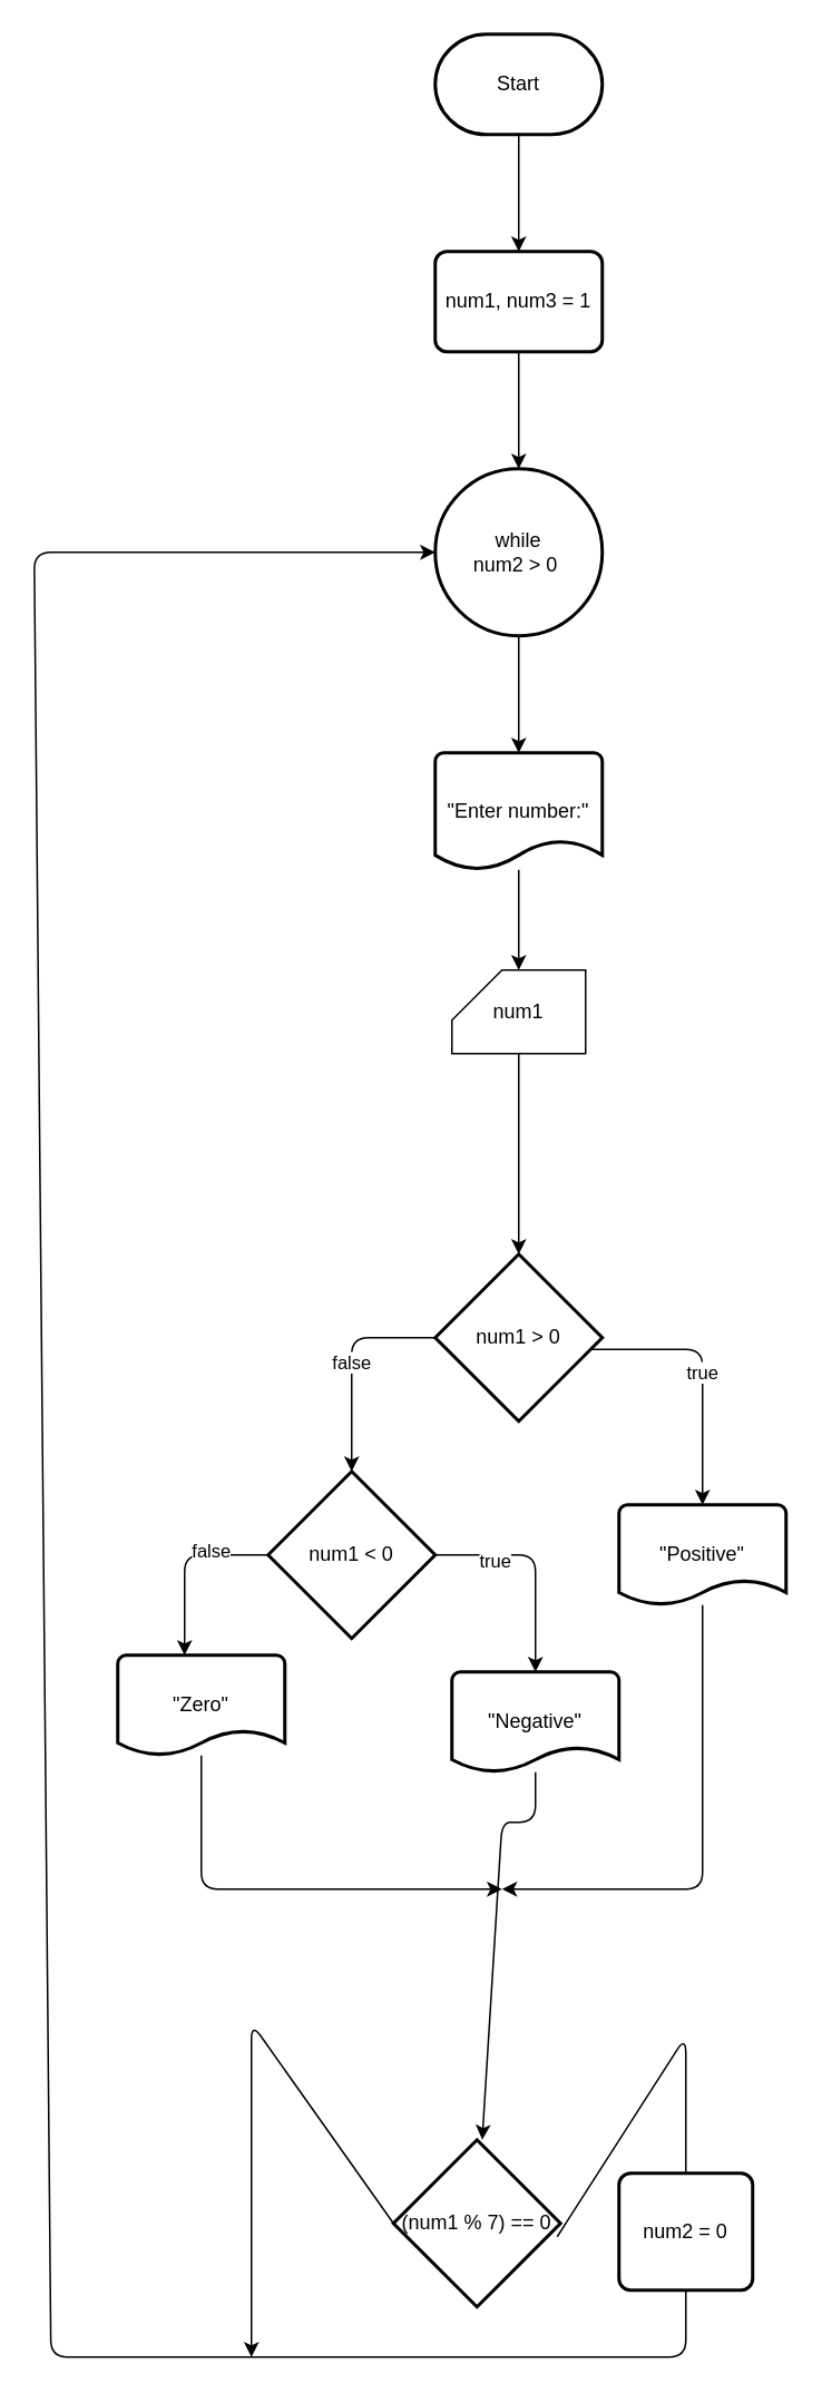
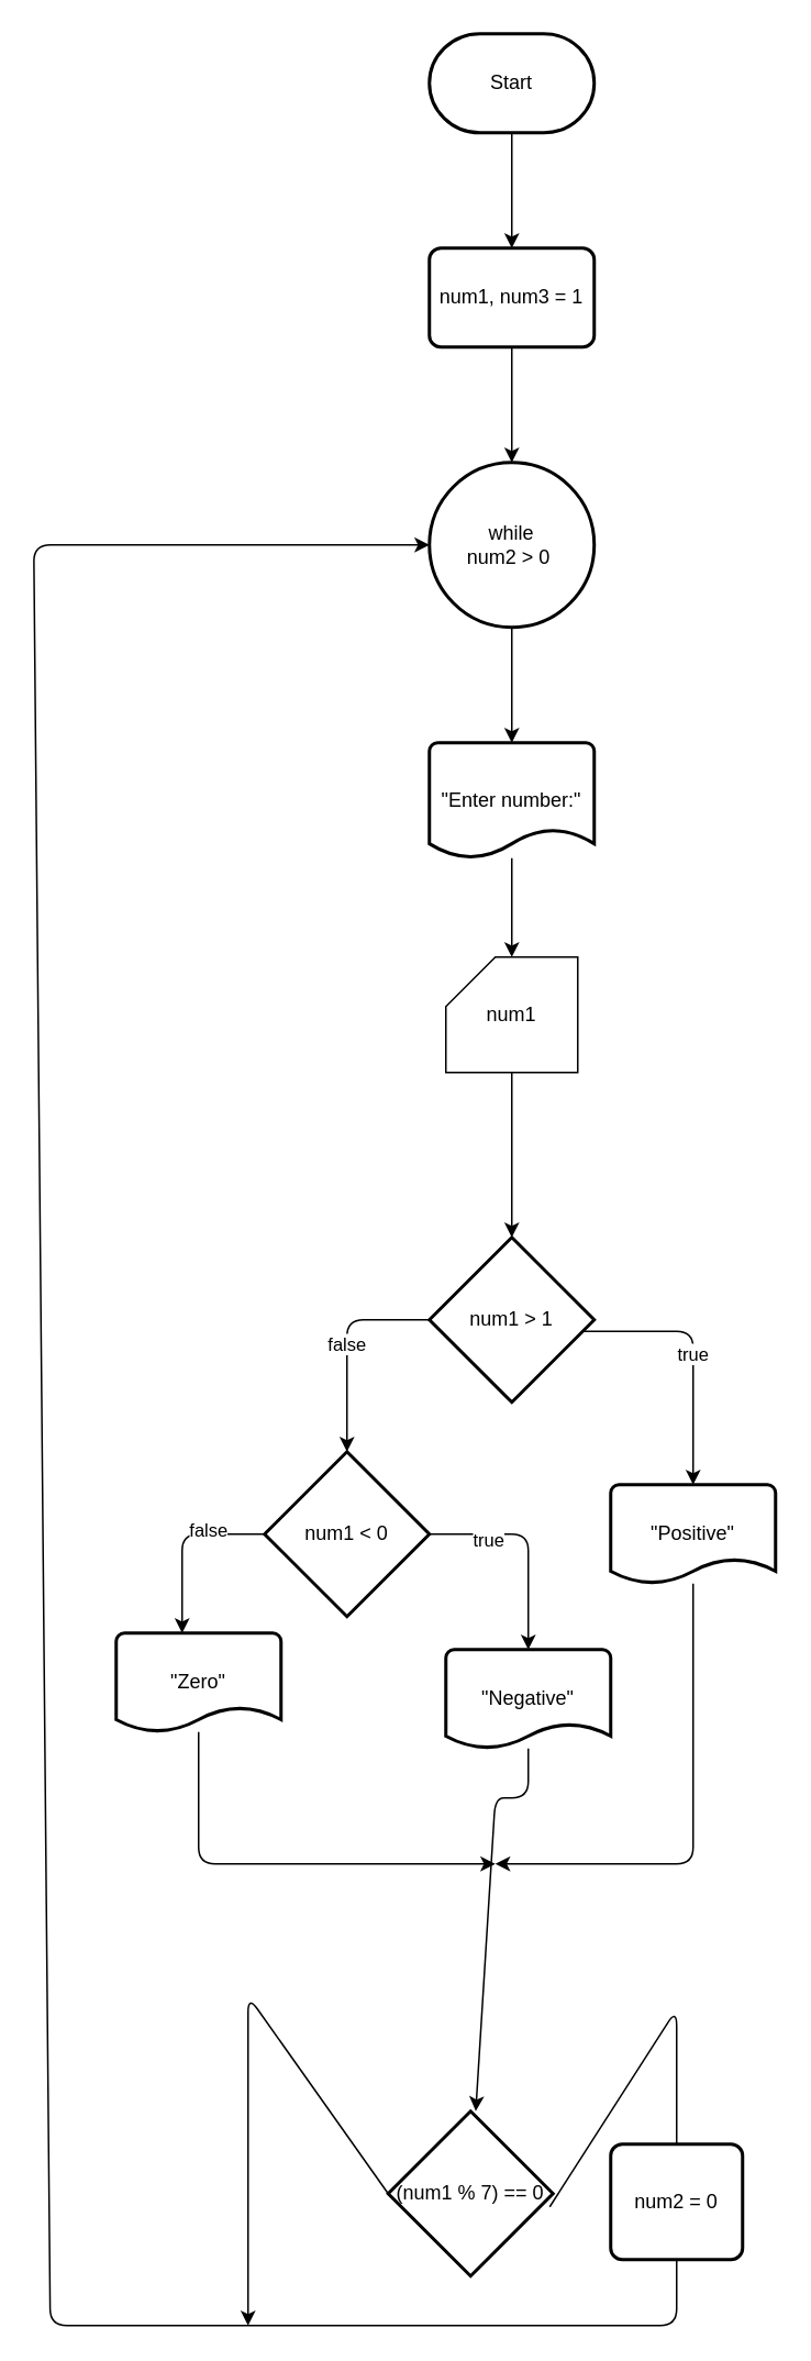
  <mxCell id="0" />
  <mxCell id="1" parent="0" />
  <mxCell id="2" style="edgeStyle=none;html=1;entryX=0.5;entryY=0;entryDx=0;entryDy=0;strokeColor=#000000;" parent="1" source="3" edge="1"><mxGeometry relative="1" as="geometry"><mxPoint x="310" y="150" as="targetPoint" /></mxGeometry></mxCell>
  <mxCell id="3" value="Start" style="strokeWidth=2;html=1;shape=mxgraph.flowchart.terminator;whiteSpace=wrap;" parent="1" vertex="1"><mxGeometry x="260" y="20" width="100" height="60" as="geometry" /></mxCell>
  <mxCell id="4" style="edgeStyle=none;html=1;strokeColor=#000000;" parent="1" source="5" target="7" edge="1"><mxGeometry relative="1" as="geometry" /></mxCell>
  <mxCell id="5" value="while&lt;br&gt;num2 &amp;gt; 0&amp;nbsp;" style="strokeWidth=2;html=1;shape=mxgraph.flowchart.start_2;whiteSpace=wrap;" parent="1" vertex="1"><mxGeometry x="260" y="280" width="100" height="100" as="geometry" /></mxCell>
  <mxCell id="6" style="edgeStyle=none;html=1;entryX=0.5;entryY=0;entryDx=0;entryDy=0;entryPerimeter=0;strokeColor=#000000;" parent="1" source="7" target="11" edge="1"><mxGeometry relative="1" as="geometry" /></mxCell>
  <mxCell id="7" value="&quot;Enter number:&quot;" style="strokeWidth=2;html=1;shape=mxgraph.flowchart.document2;whiteSpace=wrap;size=0.25;" parent="1" vertex="1"><mxGeometry x="260" y="450" width="100" height="70" as="geometry" /></mxCell>
  <mxCell id="8" style="edgeStyle=none;html=1;strokeColor=#000000;" parent="1" source="9" target="5" edge="1"><mxGeometry relative="1" as="geometry" /></mxCell>
  <mxCell id="9" value="num1, num3 = 1" style="rounded=1;whiteSpace=wrap;html=1;absoluteArcSize=1;arcSize=14;strokeWidth=2;" parent="1" vertex="1"><mxGeometry x="260" y="150" width="100" height="60" as="geometry" /></mxCell>
  <mxCell id="10" style="edgeStyle=none;html=1;strokeColor=#000000;" parent="1" source="11" target="14" edge="1"><mxGeometry relative="1" as="geometry" /></mxCell>
- <mxCell id="11" value="num1" style="shape=card;whiteSpace=wrap;html=1;" parent="1" vertex="1"><mxGeometry x="270" y="580" width="80" height="50" as="geometry" /></mxCell>
+ <mxCell id="11" value="num1" style="shape=card;whiteSpace=wrap;html=1;" parent="1" vertex="1"><mxGeometry x="270" y="580" width="80" height="70" as="geometry" /></mxCell>
  <mxCell id="12" value="true" style="edgeStyle=none;html=1;entryX=0.5;entryY=0;entryDx=0;entryDy=0;entryPerimeter=0;strokeColor=#000000;exitX=0.94;exitY=0.57;exitDx=0;exitDy=0;exitPerimeter=0;" parent="1" source="14" target="16" edge="1"><mxGeometry relative="1" as="geometry"><Array as="points"><mxPoint x="420" y="807" /></Array></mxGeometry></mxCell>
  <mxCell id="13" value="false" style="edgeStyle=none;html=1;entryX=0.5;entryY=0;entryDx=0;entryDy=0;entryPerimeter=0;strokeColor=#000000;exitX=0;exitY=0.5;exitDx=0;exitDy=0;exitPerimeter=0;" parent="1" source="14" target="21" edge="1"><mxGeometry relative="1" as="geometry"><Array as="points"><mxPoint x="210" y="800" /></Array></mxGeometry></mxCell>
- <mxCell id="14" value="num1 &amp;gt; 0" style="strokeWidth=2;html=1;shape=mxgraph.flowchart.decision;whiteSpace=wrap;" parent="1" vertex="1"><mxGeometry x="260" y="750" width="100" height="100" as="geometry" /></mxCell>
+ <mxCell id="14" value="num1 &amp;gt; 1" style="strokeWidth=2;html=1;shape=mxgraph.flowchart.decision;whiteSpace=wrap;" parent="1" vertex="1"><mxGeometry x="260" y="750" width="100" height="100" as="geometry" /></mxCell>
  <mxCell id="15" style="edgeStyle=none;html=1;strokeColor=#000000;" parent="1" source="16" edge="1"><mxGeometry relative="1" as="geometry"><mxPoint x="300" y="1130" as="targetPoint" /><Array as="points"><mxPoint x="420" y="1130" /></Array></mxGeometry></mxCell>
  <mxCell id="16" value="&quot;Positive&quot;" style="strokeWidth=2;html=1;shape=mxgraph.flowchart.document2;whiteSpace=wrap;size=0.25;" parent="1" vertex="1"><mxGeometry x="370" y="900" width="100" height="60" as="geometry" /></mxCell>
  <mxCell id="17" style="edgeStyle=none;html=1;entryX=0.5;entryY=0;entryDx=0;entryDy=0;entryPerimeter=0;strokeColor=#000000;exitX=1;exitY=0.5;exitDx=0;exitDy=0;exitPerimeter=0;" parent="1" source="21" target="23" edge="1"><mxGeometry relative="1" as="geometry"><Array as="points"><mxPoint x="320" y="930" /></Array></mxGeometry></mxCell>
  <mxCell id="18" value="true" style="edgeLabel;html=1;align=center;verticalAlign=middle;resizable=0;points=[];" parent="17" vertex="1" connectable="0"><mxGeometry x="-0.462" y="-3" relative="1" as="geometry"><mxPoint as="offset" /></mxGeometry></mxCell>
  <mxCell id="19" style="edgeStyle=none;html=1;entryX=0.4;entryY=0;entryDx=0;entryDy=0;entryPerimeter=0;strokeColor=#000000;" parent="1" source="21" target="25" edge="1"><mxGeometry relative="1" as="geometry"><Array as="points"><mxPoint x="110" y="930" /></Array></mxGeometry></mxCell>
  <mxCell id="20" value="false" style="edgeLabel;html=1;align=center;verticalAlign=middle;resizable=0;points=[];" parent="19" vertex="1" connectable="0"><mxGeometry x="-0.364" y="-3" relative="1" as="geometry"><mxPoint as="offset" /></mxGeometry></mxCell>
  <mxCell id="21" value="num1 &amp;lt; 0" style="strokeWidth=2;html=1;shape=mxgraph.flowchart.decision;whiteSpace=wrap;" parent="1" vertex="1"><mxGeometry x="160" y="880" width="100" height="100" as="geometry" /></mxCell>
  <mxCell id="22" style="edgeStyle=none;html=1;strokeColor=#000000;" parent="1" source="23" target="28" edge="1"><mxGeometry relative="1" as="geometry"><mxPoint x="300" y="1130" as="targetPoint" /><Array as="points"><mxPoint x="320" y="1090" /><mxPoint x="300" y="1090" /></Array></mxGeometry></mxCell>
  <mxCell id="23" value="&quot;Negative&quot;" style="strokeWidth=2;html=1;shape=mxgraph.flowchart.document2;whiteSpace=wrap;size=0.25;" parent="1" vertex="1"><mxGeometry x="270" y="1000" width="100" height="60" as="geometry" /></mxCell>
  <mxCell id="24" style="edgeStyle=none;html=1;strokeColor=#000000;" parent="1" source="25" edge="1"><mxGeometry relative="1" as="geometry"><mxPoint x="300" y="1130" as="targetPoint" /><Array as="points"><mxPoint x="120" y="1130" /></Array></mxGeometry></mxCell>
  <mxCell id="25" value="&quot;Zero&quot;" style="strokeWidth=2;html=1;shape=mxgraph.flowchart.document2;whiteSpace=wrap;size=0.25;" parent="1" vertex="1"><mxGeometry y="990" width="100" height="60" as="geometry" x="70" /></mxCell>
  <mxCell id="26" style="edgeStyle=none;html=1;entryX=0.5;entryY=0;entryDx=0;entryDy=0;entryPerimeter=0;strokeColor=#000000;exitX=0.98;exitY=0.58;exitDx=0;exitDy=0;exitPerimeter=0;" parent="1" source="28" edge="1"><mxGeometry relative="1" as="geometry"><Array as="points"><mxPoint x="410" y="1218" /></Array><mxPoint x="410" y="1310" as="targetPoint" /></mxGeometry></mxCell>
  <mxCell id="27" style="edgeStyle=none;html=1;exitX=0;exitY=0.5;exitDx=0;exitDy=0;exitPerimeter=0;strokeColor=#000000;" parent="1" source="28" edge="1"><mxGeometry relative="1" as="geometry"><mxPoint x="150" y="1410" as="targetPoint" /><Array as="points"><mxPoint x="150" y="1210" /></Array></mxGeometry></mxCell>
  <mxCell id="28" value="(num1 % 7) == 0" style="strokeWidth=2;html=1;shape=mxgraph.flowchart.decision;whiteSpace=wrap;" parent="1" vertex="1"><mxGeometry x="235" y="1280" width="100" height="100" as="geometry" /></mxCell>
  <mxCell id="29" style="edgeStyle=none;html=1;entryX=0;entryY=0.5;entryDx=0;entryDy=0;entryPerimeter=0;strokeColor=#000000;" parent="1" target="5" edge="1"><mxGeometry relative="1" as="geometry"><Array as="points"><mxPoint x="410" y="1410" /><mxPoint x="30" y="1410" /><mxPoint x="20" y="330" /></Array><mxPoint x="410" y="1370" as="sourcePoint" /></mxGeometry></mxCell>
  <mxCell id="30" value="num2 = 0" style="rounded=1;whiteSpace=wrap;html=1;absoluteArcSize=1;arcSize=14;strokeWidth=2;" vertex="1" parent="1"><mxGeometry x="370" y="1300" width="80" height="70" as="geometry" /></mxCell>
